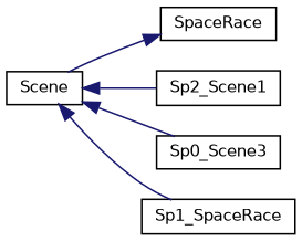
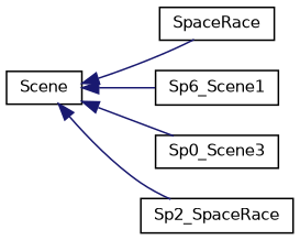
  digraph {
    rankdir=LR
    node [color=black fontname=Helvetica fontsize=10 shape=record]
    edge [color=midnightblue dir=back fontname=Helvetica fontsize=10 labelfontname=Helvetica labelfontsize=10 style=solid]
    n1 [height=0.2 label=Scene width=0.4]
    n2 [height=0.2 label=SpaceRace width=0.4]
-   n3 [height=0.2 label=Sp2_Scene1 width=0.4]
+   n3 [height=0.2 label=Sp6_Scene1 width=0.4]
    n4 [height=0.2 label=Sp0_Scene3 width=0.4]
-   n5 [height=0.2 label=Sp1_SpaceRace width=0.4]
-   n2 -> n1
+   n5 [height=0.2 label=Sp2_SpaceRace width=0.4]
+   n1 -> n2
    n1 -> n3
    n1 -> n4
    n1 -> n5
  }
